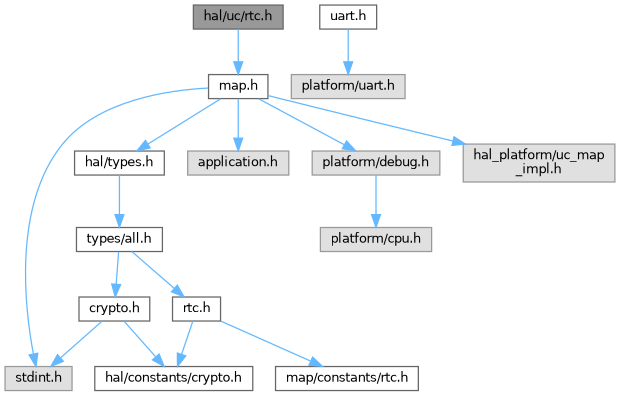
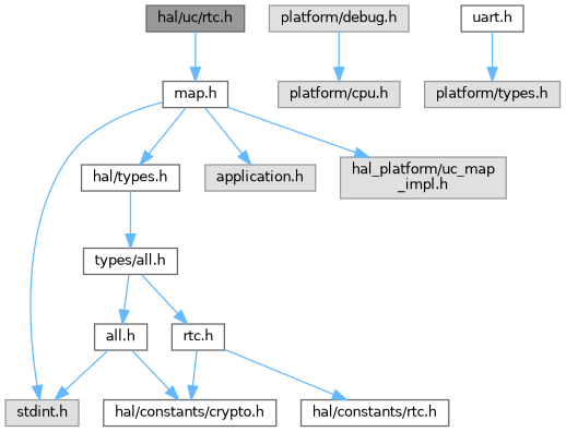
  digraph {
    node [color=grey40 fillcolor=white fontname=Helvetica fontsize=10 shape=box style=filled]
    edge [color=steelblue1 fontname=Helvetica fontsize=10 labelfontname=Helvetica labelfontsize=10 style=solid]
    n1 [color=gray40 fillcolor=grey60 fontcolor=black height=0.2 label="hal/uc/rtc.h" width=0.4]
    n2 [height=0.2 label="map.h" width=0.4]
    n3 [color=grey60 fillcolor="#E0E0E0" height=0.2 label="stdint.h" width=0.4]
    n4 [height=0.2 label="hal/types.h" width=0.4]
    n5 [color=grey60 fillcolor="#E0E0E0" height=0.2 label="application.h" width=0.4]
    n6 [color=grey60 fillcolor="#E0E0E0" height=0.2 label="platform/debug.h" width=0.4]
    n7 [color=grey60 fillcolor="#E0E0E0" height=0.2 label="hal_platform/uc_map\l_impl.h" width=0.4]
-   n8 [color=grey60 fillcolor="#E0E0E0" height=0.2 label="platform/uart.h" width=0.4]
+   n8 [color=grey60 fillcolor="#E0E0E0" height=0.2 label="platform/types.h" width=0.4]
    n9 [height=0.2 label="types/all.h" width=0.4]
    n10 [color=grey60 fillcolor="#E0E0E0" height=0.2 label="platform/cpu.h" width=0.4]
-   n11 [height=0.2 label="crypto.h" width=0.4]
+   n11 [height=0.2 label="all.h" width=0.4]
    n12 [height=0.2 label="rtc.h" width=0.4]
    n13 [height=0.2 label="hal/constants/crypto.h" width=0.4]
-   n14 [height=0.2 label="map/constants/rtc.h" width=0.4]
+   n14 [height=0.2 label="hal/constants/rtc.h" width=0.4]
    n15 [height=0.2 label="uart.h" width=0.4]
    n1 -> n2
    n2 -> n3
    n2 -> n4
    n2 -> n5
-   n2 -> n6
    n2 -> n7
    n4 -> n9
    n6 -> n10
    n9 -> n11
    n9 -> n12
    n11 -> n3
    n11 -> n13
    n12 -> n13
    n12 -> n14
    n15 -> n8
  }
